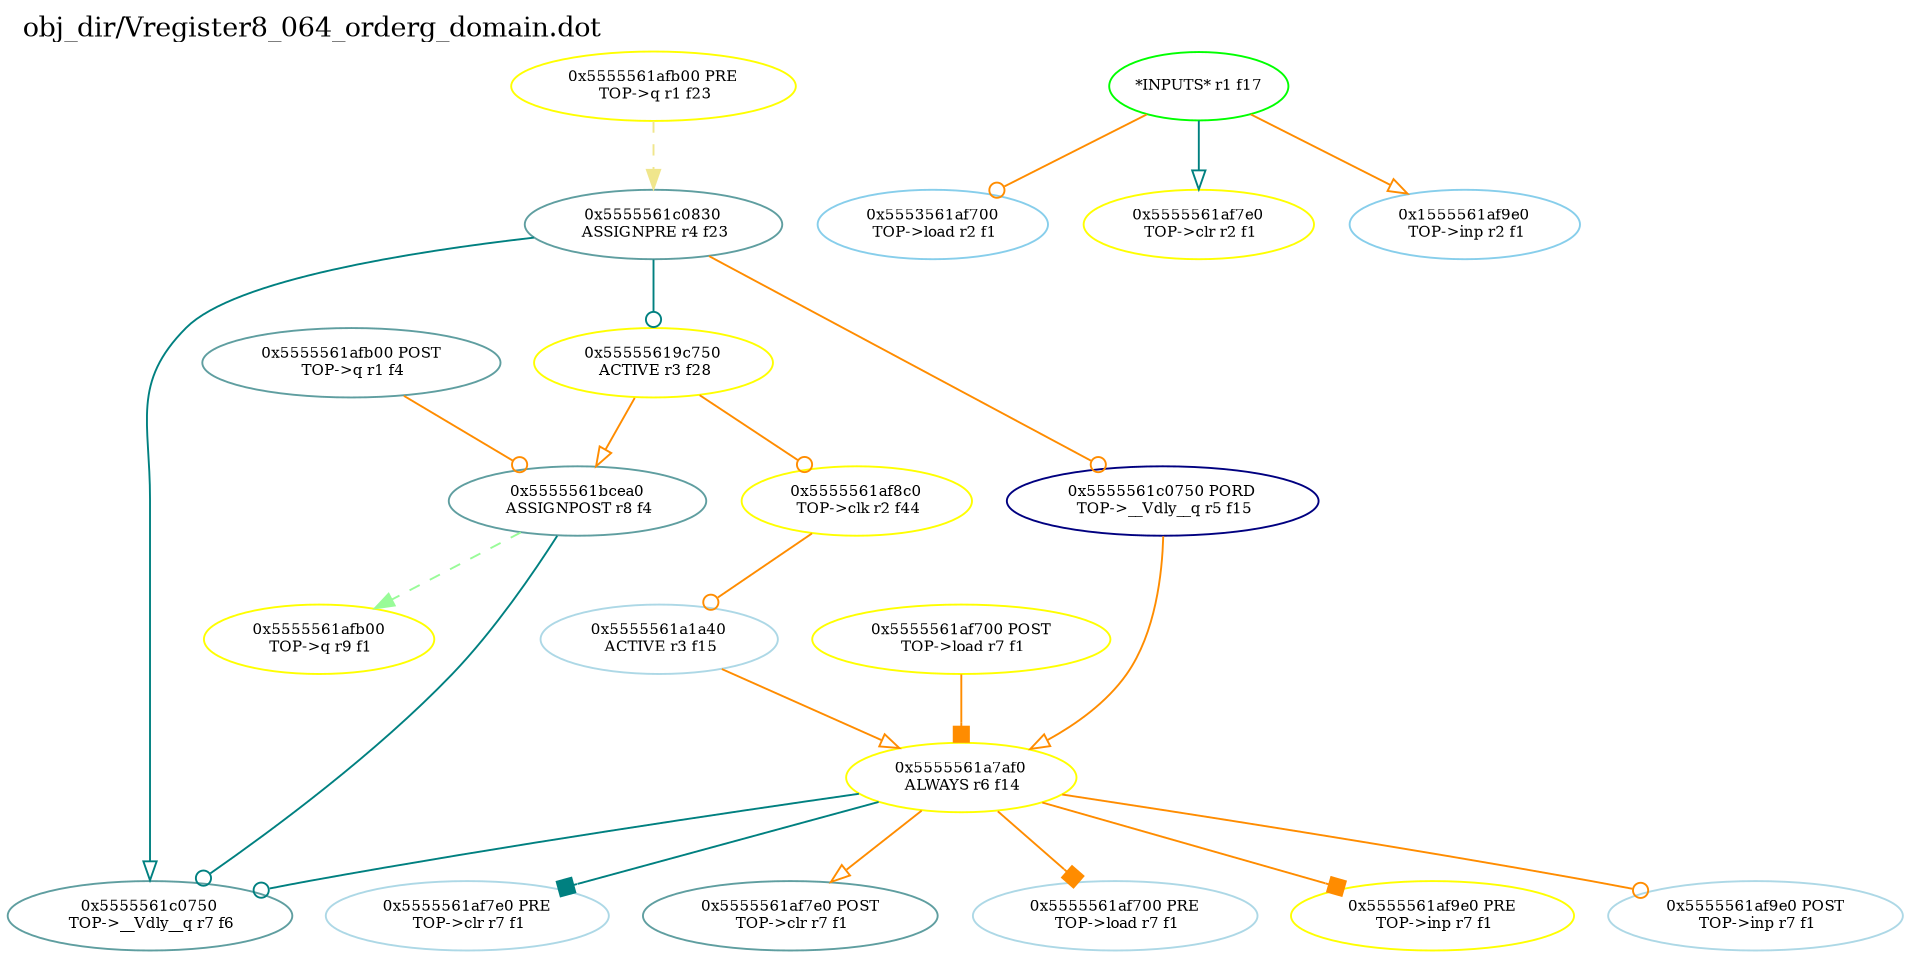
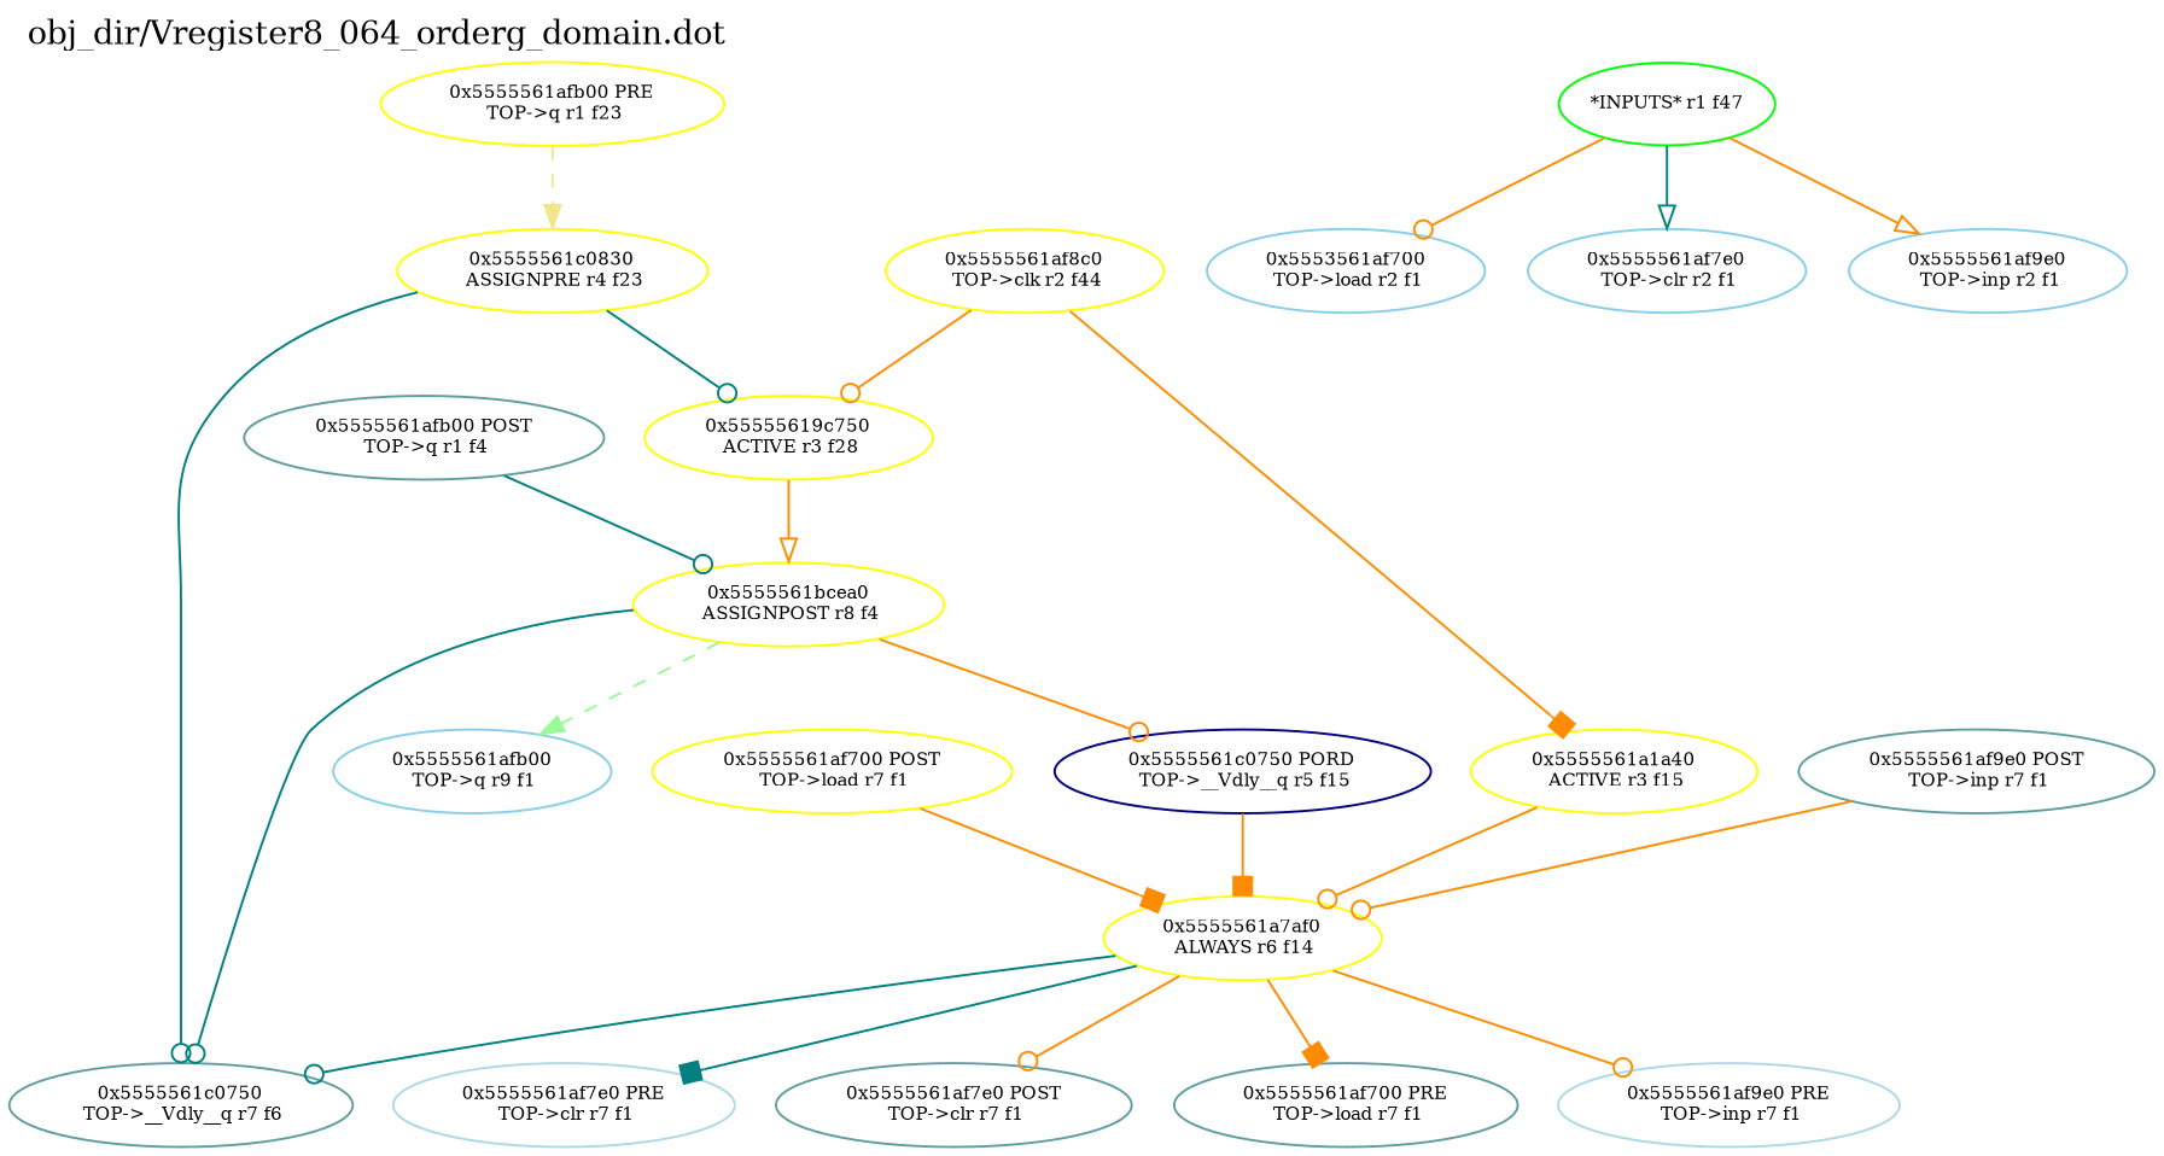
  digraph {
    label="obj_dir/Vregister8_064_orderg_domain.dot"
    labeljust=l
    labelloc=t
    rankdir=TB
    node [color=yellow fontsize=8]
    edge [arrowhead=odot color=darkorange fontsize=8 weight=32]
    n1 [color=CadetBlue label="0x5555561afb00 POST\n TOP->q r1 f4"]
-   n2 [color=CadetBlue label="0x5555561bcea0\n ASSIGNPOST r8 f4"]
+   n2 [label="0x5555561bcea0\n ASSIGNPOST r8 f4"]
    n3 [color=CadetBlue label="0x5555561c0750\n TOP->__Vdly__q r7 f6"]
-   n4 [label="0x5555561afb00\n TOP->q r9 f1"]
+   n4 [color=skyblue label="0x5555561afb00\n TOP->q r9 f1"]
    n5 [label="0x5555561afb00 PRE\n TOP->q r1 f23"]
-   n6 [color=CadetBlue label="0x5555561c0830\n ASSIGNPRE r4 f23"]
+   n6 [label="0x5555561c0830\n ASSIGNPRE r4 f23"]
    n7 [label="0x55555619c750\n ACTIVE r3 f28"]
    n8 [color=NavyBlue label="0x5555561c0750 PORD\n TOP->__Vdly__q r5 f15"]
-   n9 [color=green label="*INPUTS* r1 f17"]
+   n9 [color=green label="*INPUTS* r1 f47"]
    n10 [color=skyblue label="0x5553561af700\n TOP->load r2 f1"]
-   n11 [label="0x5555561af7e0\n TOP->clr r2 f1"]
-   n12 [color=skyblue label="0x1555561af9e0\n TOP->inp r2 f1"]
+   n11 [color=skyblue label="0x5555561af7e0\n TOP->clr r2 f1"]
+   n12 [color=skyblue label="0x5555561af9e0\n TOP->inp r2 f1"]
    n13 [label="0x5555561af8c0\n TOP->clk r2 f44"]
-   n14 [color=lightblue label="0x5555561a1a40\n ACTIVE r3 f15"]
+   n14 [label="0x5555561a1a40\n ACTIVE r3 f15"]
    n15 [label="0x5555561a7af0\n ALWAYS r6 f14"]
    n16 [color=lightblue label="0x5555561af7e0 PRE\n TOP->clr r7 f1"]
    n17 [color=CadetBlue label="0x5555561af7e0 POST\n TOP->clr r7 f1"]
-   n18 [color=lightblue label="0x5555561af700 PRE\n TOP->load r7 f1"]
-   n19 [label="0x5555561af9e0 PRE\n TOP->inp r7 f1"]
-   n20 [color=lightblue label="0x5555561af9e0 POST\n TOP->inp r7 f1"]
+   n18 [color=CadetBlue label="0x5555561af700 PRE\n TOP->load r7 f1"]
+   n19 [color=lightblue label="0x5555561af9e0 PRE\n TOP->inp r7 f1"]
+   n20 [color=CadetBlue label="0x5555561af9e0 POST\n TOP->inp r7 f1"]
    n21 [label="0x5555561af700 POST\n TOP->load r7 f1"]
-   n1 -> n2 [weight=2]
+   n1 -> n2 [color=teal weight=2]
    n2 -> n3 [color=teal weight=8]
    n2 -> n4 [color=PaleGreen style=dashed weight=1 arrowhead=""]
    n5 -> n6 [color=khaki style=dashed weight=3 arrowhead=""]
-   n6 -> n3 [arrowhead=onormal color=teal]
+   n6 -> n3 [color=teal]
    n6 -> n7 [color=teal]
-   n6 -> n8
+   n2 -> n8
    n7 -> n2 [arrowhead=onormal]
-   n8 -> n15 [arrowhead=onormal]
+   n8 -> n15 [arrowhead=box]
    n9 -> n10 [weight=1]
    n9 -> n11 [arrowhead=onormal color=teal weight=1]
    n9 -> n12 [arrowhead=onormal weight=1]
-   n7 -> n13 [weight=8]
-   n13 -> n14 [weight=8]
-   n14 -> n15 [arrowhead=onormal]
+   n13 -> n7 [weight=8]
+   n13 -> n14 [arrowhead=box weight=8]
+   n14 -> n15
    n15 -> n3 [color=teal]
    n15 -> n16 [arrowhead=box color=teal]
-   n15 -> n17 [arrowhead=onormal weight=2]
+   n15 -> n17 [weight=2]
    n15 -> n18 [arrowhead=box]
-   n15 -> n19 [arrowhead=box]
-   n15 -> n20 [weight=2]
+   n15 -> n19
+   n20 -> n15 [weight=2]
    n21 -> n15 [arrowhead=box weight=2]
  }
